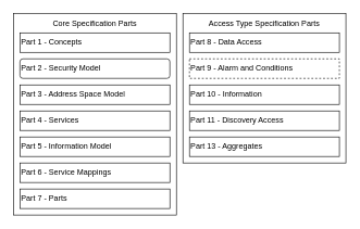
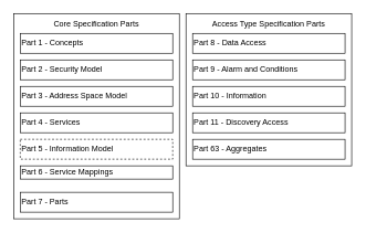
  <mxCell id="0" />
  <mxCell id="1" parent="0" />
  <mxCell id="2" value="" style="rounded=0;whiteSpace=wrap;html=1;" vertex="1" parent="1"><mxGeometry x="20" y="20" width="250" height="310" as="geometry" /></mxCell>
  <mxCell id="3" value="Part 1 - Concepts" style="rounded=0;whiteSpace=wrap;html=1;align=left;" vertex="1" parent="1"><mxGeometry x="30" y="50" width="230" height="30" as="geometry" /></mxCell>
  <mxCell id="4" value="Core Specification Parts" style="text;strokeColor=none;fillColor=none;align=center;verticalAlign=middle;spacingLeft=4;spacingRight=4;overflow=hidden;points=[[0,0.5],[1,0.5]];portConstraint=eastwest;rotatable=0;" vertex="1" parent="1"><mxGeometry x="20" y="20" width="250" height="30" as="geometry" /></mxCell>
- <mxCell id="5" value="Part 2 - Security Model" style="whiteSpace=wrap;html=1;align=left;rounded=1;" vertex="1" parent="1"><mxGeometry x="30" y="90" width="230" height="30" as="geometry" /></mxCell>
+ <mxCell id="5" value="Part 2 - Security Model" style="rounded=0;whiteSpace=wrap;html=1;align=left;" vertex="1" parent="1"><mxGeometry x="30" y="90" width="230" height="30" as="geometry" /></mxCell>
  <mxCell id="6" value="Part 3 - Address Space Model" style="rounded=0;whiteSpace=wrap;html=1;align=left;" vertex="1" parent="1"><mxGeometry x="30" y="130" width="230" height="30" as="geometry" /></mxCell>
  <mxCell id="7" value="Part 4 - Services" style="rounded=0;whiteSpace=wrap;html=1;align=left;" vertex="1" parent="1"><mxGeometry x="30" y="170" width="230" height="30" as="geometry" /></mxCell>
- <mxCell id="8" value="Part 5 - Information Model" style="rounded=0;whiteSpace=wrap;html=1;align=left;" vertex="1" parent="1"><mxGeometry x="30" y="210" width="230" height="30" as="geometry" /></mxCell>
- <mxCell id="9" value="Part 6 - Service Mappings" style="rounded=0;whiteSpace=wrap;html=1;align=left;" vertex="1" parent="1"><mxGeometry x="30" y="250" width="230" height="30" as="geometry" /></mxCell>
+ <mxCell id="8" value="Part 5 - Information Model" style="rounded=0;whiteSpace=wrap;html=1;align=left;dashed=1;" vertex="1" parent="1"><mxGeometry x="30" y="210" width="230" height="30" as="geometry" /></mxCell>
+ <mxCell id="9" value="Part 6 - Service Mappings" style="rounded=0;whiteSpace=wrap;html=1;align=left;" vertex="1" parent="1"><mxGeometry x="30" y="250" width="230" height="20" as="geometry" /></mxCell>
  <mxCell id="10" value="Part 7 - Parts" style="rounded=0;whiteSpace=wrap;html=1;align=left;" vertex="1" parent="1"><mxGeometry x="30" y="290" width="230" height="30" as="geometry" /></mxCell>
  <mxCell id="11" value="" style="rounded=0;whiteSpace=wrap;html=1;" vertex="1" parent="1"><mxGeometry x="280" y="20" width="250" height="230" as="geometry" /></mxCell>
  <mxCell id="12" value="Part 8 - Data Access" style="rounded=0;whiteSpace=wrap;html=1;align=left;" vertex="1" parent="1"><mxGeometry x="290" y="50" width="230" height="30" as="geometry" /></mxCell>
  <mxCell id="13" value="Access Type Specification Parts" style="text;strokeColor=none;fillColor=none;align=center;verticalAlign=middle;spacingLeft=4;spacingRight=4;overflow=hidden;points=[[0,0.5],[1,0.5]];portConstraint=eastwest;rotatable=0;" vertex="1" parent="1"><mxGeometry x="280" y="20" width="250" height="30" as="geometry" /></mxCell>
- <mxCell id="14" value="Part 9 - Alarm and Conditions" style="rounded=0;whiteSpace=wrap;html=1;align=left;dashed=1;" vertex="1" parent="1"><mxGeometry x="290" y="90" width="230" height="30" as="geometry" /></mxCell>
+ <mxCell id="14" value="Part 9 - Alarm and Conditions" style="rounded=0;whiteSpace=wrap;html=1;align=left;" vertex="1" parent="1"><mxGeometry x="290" y="90" width="230" height="30" as="geometry" /></mxCell>
  <mxCell id="15" value="Part 10 - Information" style="rounded=0;whiteSpace=wrap;html=1;align=left;" vertex="1" parent="1"><mxGeometry x="290" y="130" width="230" height="30" as="geometry" /></mxCell>
  <mxCell id="16" value="Part 11 - Discovery Access" style="rounded=0;whiteSpace=wrap;html=1;align=left;" vertex="1" parent="1"><mxGeometry x="290" y="170" width="230" height="30" as="geometry" /></mxCell>
- <mxCell id="17" value="Part 13 - Aggregates" style="rounded=0;whiteSpace=wrap;html=1;align=left;" vertex="1" parent="1"><mxGeometry x="290" y="210" width="230" height="30" as="geometry" /></mxCell>
+ <mxCell id="17" value="Part 63 - Aggregates" style="rounded=0;whiteSpace=wrap;html=1;align=left;" vertex="1" parent="1"><mxGeometry x="290" y="210" width="230" height="30" as="geometry" /></mxCell>
